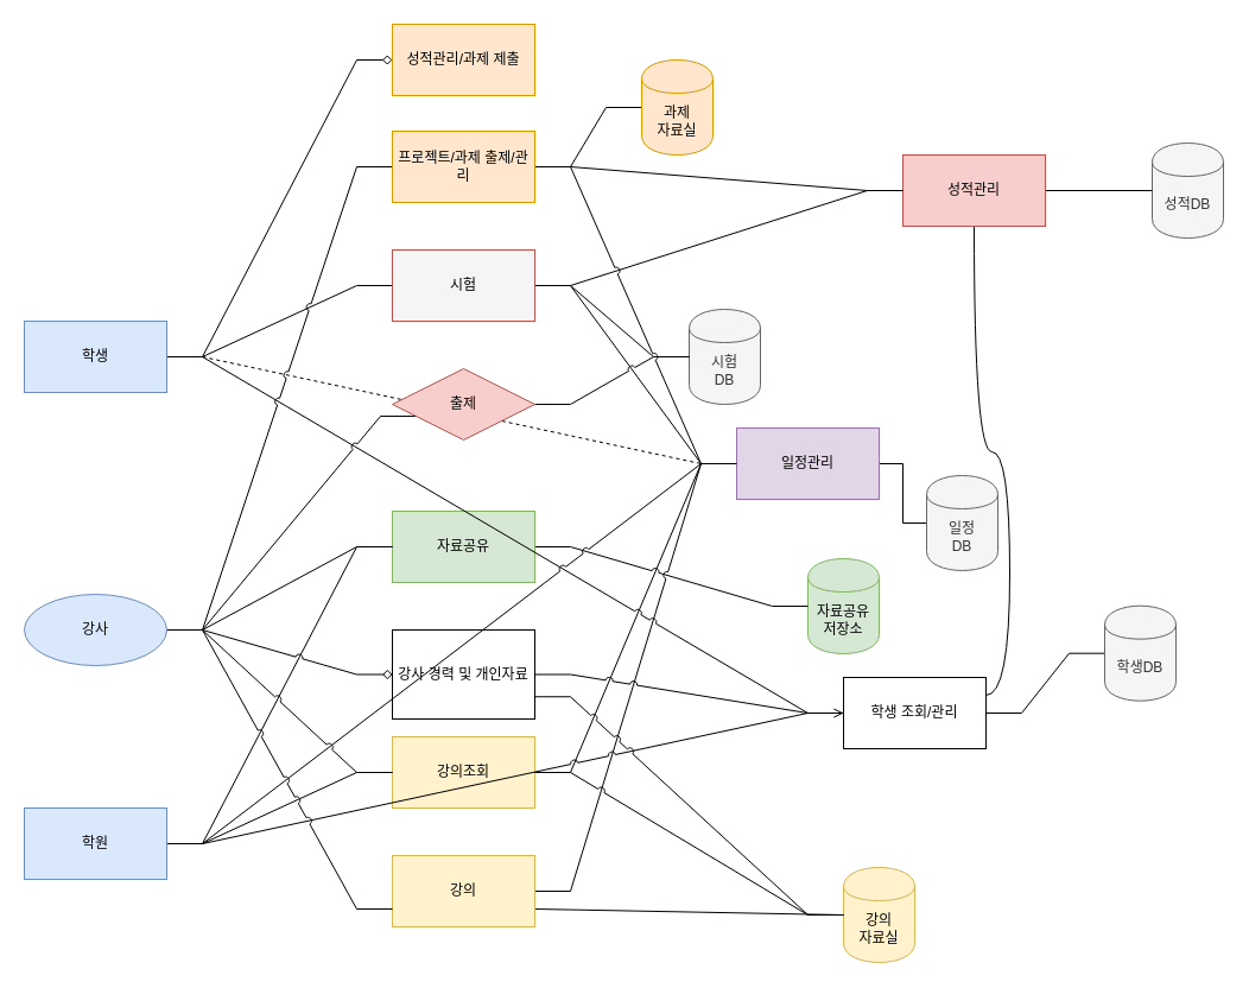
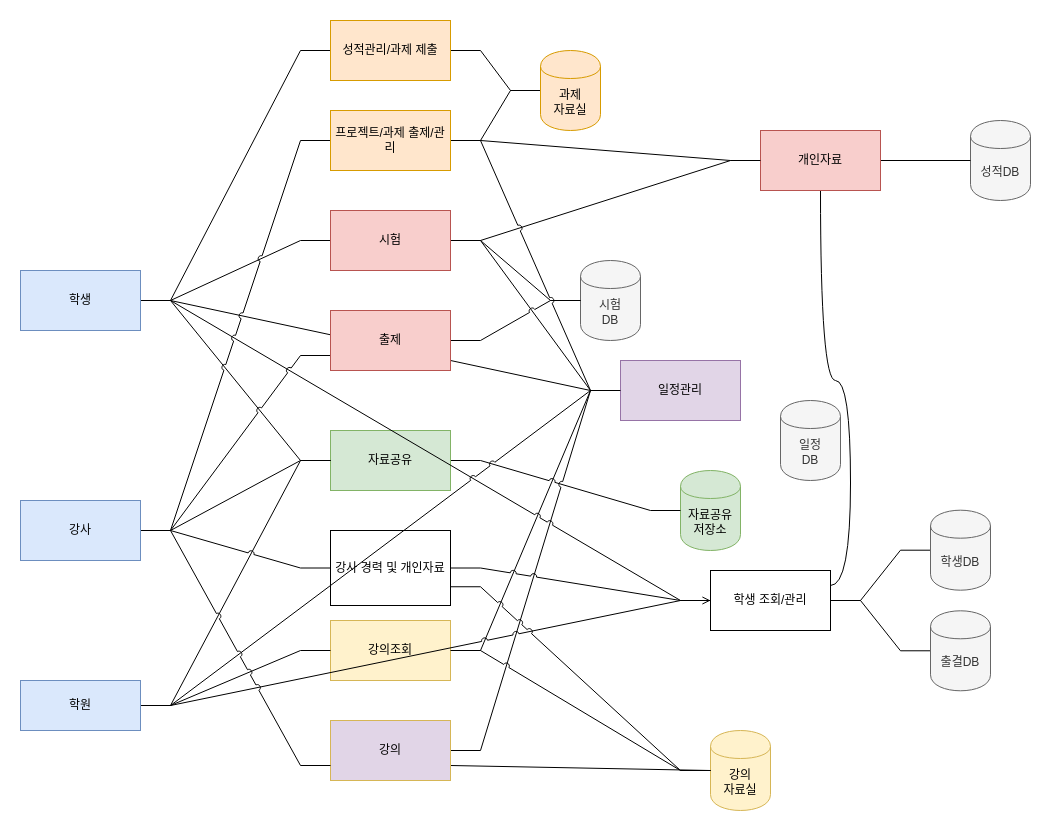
  <mxCell id="0" />
  <mxCell id="1" parent="0" />
  <mxCell id="2" value="시험&lt;br&gt;DB" style="shape=cylinder;whiteSpace=wrap;html=1;boundedLbl=1;backgroundOutline=1;fillColor=#f5f5f5;strokeColor=#666666;fontColor=#333333;" parent="1" vertex="1"><mxGeometry x="580" y="260" width="60" height="80" as="geometry" /></mxCell>
  <mxCell id="3" value="자료공유&lt;br&gt;저장소" style="shape=cylinder;whiteSpace=wrap;html=1;boundedLbl=1;backgroundOutline=1;fillColor=#d5e8d4;strokeColor=#82b366;" parent="1" vertex="1"><mxGeometry x="680" width="60" height="80" as="geometry" y="470" /></mxCell>
  <mxCell id="4" value="강의&lt;br&gt;자료실" style="shape=cylinder;whiteSpace=wrap;html=1;boundedLbl=1;backgroundOutline=1;fillColor=#fff2cc;strokeColor=#d6b656;" parent="1" vertex="1"><mxGeometry x="710" y="730" width="60" height="80" as="geometry" /></mxCell>
  <mxCell id="5" value="강사 경력 및 개인자료" style="rounded=0;whiteSpace=wrap;html=1;" parent="1" vertex="1"><mxGeometry x="330" y="530" width="120" height="75" as="geometry" /></mxCell>
  <mxCell id="6" style="edgeStyle=entityRelationEdgeStyle;rounded=0;jumpStyle=arc;orthogonalLoop=1;jettySize=auto;html=1;exitX=1;exitY=0.5;exitDx=0;exitDy=0;entryX=0;entryY=0.5;entryDx=0;entryDy=0;startArrow=none;startFill=0;endArrow=none;endFill=0;strokeColor=#000000;" parent="1" source="7" target="50" edge="1"><mxGeometry relative="1" as="geometry" /></mxCell>
  <mxCell id="7" value="강의조회" style="rounded=0;whiteSpace=wrap;html=1;fillColor=#fff2cc;strokeColor=#d6b656;" parent="1" vertex="1"><mxGeometry x="330" y="620" width="120" height="60" as="geometry" /></mxCell>
  <mxCell id="8" style="edgeStyle=entityRelationEdgeStyle;rounded=0;jumpStyle=arc;orthogonalLoop=1;jettySize=auto;html=1;exitX=1;exitY=0.5;exitDx=0;exitDy=0;entryX=0;entryY=0.5;entryDx=0;entryDy=0;startArrow=none;startFill=0;endArrow=none;endFill=0;" parent="1" source="9" target="3" edge="1"><mxGeometry relative="1" as="geometry" /></mxCell>
  <mxCell id="9" value="자료공유" style="rounded=0;whiteSpace=wrap;html=1;fillColor=#d5e8d4;strokeColor=#82b366;" parent="1" vertex="1"><mxGeometry x="330" y="430" width="120" height="60" as="geometry" /></mxCell>
  <mxCell id="10" style="edgeStyle=entityRelationEdgeStyle;rounded=0;jumpStyle=arc;orthogonalLoop=1;jettySize=auto;html=1;exitX=1;exitY=0.75;exitDx=0;exitDy=0;entryX=0;entryY=0.5;entryDx=0;entryDy=0;startArrow=none;startFill=0;endArrow=none;endFill=0;" parent="1" source="12" target="4" edge="1"><mxGeometry relative="1" as="geometry"><mxPoint x="570" y="660" as="targetPoint" /></mxGeometry></mxCell>
  <mxCell id="11" style="edgeStyle=entityRelationEdgeStyle;rounded=0;jumpStyle=arc;orthogonalLoop=1;jettySize=auto;html=1;exitX=1;exitY=0.5;exitDx=0;exitDy=0;entryX=0;entryY=0.5;entryDx=0;entryDy=0;startArrow=none;startFill=0;endArrow=none;endFill=0;strokeColor=#000000;" parent="1" source="12" target="50" edge="1"><mxGeometry relative="1" as="geometry" /></mxCell>
- <mxCell id="12" value="강의" style="rounded=0;whiteSpace=wrap;html=1;fillColor=#fff2cc;strokeColor=#d6b656;" parent="1" vertex="1"><mxGeometry x="330" y="720" width="120" height="60" as="geometry" /></mxCell>
+ <mxCell id="12" value="강의" style="rounded=0;whiteSpace=wrap;html=1;fillColor=#e1d5e7;strokeColor=#d6b656;" parent="1" vertex="1"><mxGeometry x="330" y="720" width="120" height="60" as="geometry" /></mxCell>
+ <mxCell id="13" style="edgeStyle=entityRelationEdgeStyle;rounded=0;jumpStyle=arc;orthogonalLoop=1;jettySize=auto;html=1;exitX=1;exitY=0.5;exitDx=0;exitDy=0;entryX=0;entryY=0.5;entryDx=0;entryDy=0;startArrow=none;startFill=0;endArrow=none;endFill=0;" parent="1" source="15" target="34" edge="1"><mxGeometry relative="1" as="geometry" /></mxCell>
  <mxCell id="14" style="edgeStyle=entityRelationEdgeStyle;rounded=0;jumpStyle=arc;orthogonalLoop=1;jettySize=auto;html=1;exitX=1;exitY=0.5;exitDx=0;exitDy=0;entryX=0;entryY=0.5;entryDx=0;entryDy=0;startArrow=none;startFill=0;endArrow=none;endFill=0;" parent="1" source="15" target="48" edge="1"><mxGeometry relative="1" as="geometry" /></mxCell>
  <mxCell id="15" value="학생 조회/관리" style="rounded=0;whiteSpace=wrap;html=1;" parent="1" vertex="1"><mxGeometry x="710" y="570" width="120" height="60" as="geometry" /></mxCell>
  <mxCell id="16" style="edgeStyle=entityRelationEdgeStyle;rounded=0;jumpStyle=arc;orthogonalLoop=1;jettySize=auto;html=1;exitX=1;exitY=0.5;exitDx=0;exitDy=0;entryX=0;entryY=0.5;entryDx=0;entryDy=0;startArrow=none;startFill=0;endArrow=none;endFill=0;" parent="1" source="21" target="15" edge="1"><mxGeometry relative="1" as="geometry" /></mxCell>
  <mxCell id="17" style="edgeStyle=entityRelationEdgeStyle;rounded=0;jumpStyle=arc;orthogonalLoop=1;jettySize=auto;html=1;exitX=1;exitY=0.5;exitDx=0;exitDy=0;entryX=0;entryY=0.5;entryDx=0;entryDy=0;startArrow=none;startFill=0;endArrow=none;endFill=0;" parent="1" source="21" target="40" edge="1"><mxGeometry relative="1" as="geometry" /></mxCell>
- <mxCell id="19" style="edgeStyle=entityRelationEdgeStyle;rounded=0;jumpStyle=arc;orthogonalLoop=1;jettySize=auto;html=1;exitX=1;exitY=0.5;exitDx=0;exitDy=0;entryX=0;entryY=0.5;entryDx=0;entryDy=0;startArrow=none;startFill=0;endArrow=none;endFill=0;strokeColor=#000000;dashed=1;" parent="1" source="21" target="50" edge="1"><mxGeometry relative="1" as="geometry" /></mxCell>
- <mxCell id="20" style="edgeStyle=entityRelationEdgeStyle;rounded=0;jumpStyle=arc;orthogonalLoop=1;jettySize=auto;html=1;exitX=1;exitY=0.5;exitDx=0;exitDy=0;entryX=0;entryY=0.5;entryDx=0;entryDy=0;startArrow=none;startFill=0;endArrow=diamond;endFill=0;" parent="1" source="21" target="53" edge="1"><mxGeometry relative="1" as="geometry" /></mxCell>
+ <mxCell id="18" style="edgeStyle=entityRelationEdgeStyle;rounded=0;jumpStyle=arc;orthogonalLoop=1;jettySize=auto;html=1;exitX=1;exitY=0.5;exitDx=0;exitDy=0;entryX=0;entryY=0.5;entryDx=0;entryDy=0;startArrow=none;startFill=0;endArrow=none;endFill=0;" parent="1" source="21" target="9" edge="1"><mxGeometry relative="1" as="geometry" /></mxCell>
+ <mxCell id="19" style="edgeStyle=entityRelationEdgeStyle;rounded=0;jumpStyle=arc;orthogonalLoop=1;jettySize=auto;html=1;exitX=1;exitY=0.5;exitDx=0;exitDy=0;entryX=0;entryY=0.5;entryDx=0;entryDy=0;startArrow=none;startFill=0;endArrow=none;endFill=0;strokeColor=#000000;" parent="1" source="21" target="50" edge="1"><mxGeometry relative="1" as="geometry" /></mxCell>
+ <mxCell id="20" style="edgeStyle=entityRelationEdgeStyle;rounded=0;jumpStyle=arc;orthogonalLoop=1;jettySize=auto;html=1;exitX=1;exitY=0.5;exitDx=0;exitDy=0;entryX=0;entryY=0.5;entryDx=0;entryDy=0;startArrow=none;startFill=0;endArrow=none;endFill=0;" parent="1" source="21" target="53" edge="1"><mxGeometry relative="1" as="geometry" /></mxCell>
  <mxCell id="21" value="학생" style="rounded=0;whiteSpace=wrap;html=1;fillColor=#dae8fc;strokeColor=#6c8ebf;" parent="1" vertex="1"><mxGeometry x="20" y="270" width="120" height="60" as="geometry" /></mxCell>
  <mxCell id="22" style="edgeStyle=entityRelationEdgeStyle;rounded=0;jumpStyle=arc;orthogonalLoop=1;jettySize=auto;html=1;exitX=1;exitY=0.5;exitDx=0;exitDy=0;entryX=0;entryY=0.5;entryDx=0;entryDy=0;startArrow=none;startFill=0;endArrow=none;endFill=0;" parent="1" source="26" target="7" edge="1"><mxGeometry relative="1" as="geometry" /></mxCell>
  <mxCell id="23" style="edgeStyle=entityRelationEdgeStyle;rounded=0;jumpStyle=arc;orthogonalLoop=1;jettySize=auto;html=1;exitX=1;exitY=0.5;exitDx=0;exitDy=0;entryX=0;entryY=0.5;entryDx=0;entryDy=0;startArrow=none;startFill=0;endArrow=open;endFill=0;" parent="1" source="26" target="15" edge="1"><mxGeometry relative="1" as="geometry" /></mxCell>
  <mxCell id="24" style="edgeStyle=entityRelationEdgeStyle;rounded=0;jumpStyle=arc;orthogonalLoop=1;jettySize=auto;html=1;exitX=1;exitY=0.5;exitDx=0;exitDy=0;entryX=0;entryY=0.5;entryDx=0;entryDy=0;startArrow=none;startFill=0;endArrow=none;endFill=0;" parent="1" source="26" target="9" edge="1"><mxGeometry relative="1" as="geometry" /></mxCell>
  <mxCell id="25" style="edgeStyle=entityRelationEdgeStyle;rounded=0;jumpStyle=arc;orthogonalLoop=1;jettySize=auto;html=1;exitX=1;exitY=0.5;exitDx=0;exitDy=0;entryX=0;entryY=0.5;entryDx=0;entryDy=0;startArrow=none;startFill=0;endArrow=none;endFill=0;strokeColor=#000000;" parent="1" source="26" target="50" edge="1"><mxGeometry relative="1" as="geometry" /></mxCell>
- <mxCell id="26" value="학원" style="rounded=0;whiteSpace=wrap;html=1;fillColor=#dae8fc;strokeColor=#6c8ebf;" parent="1" vertex="1"><mxGeometry x="20" y="680" width="120" height="60" as="geometry" /></mxCell>
- <mxCell id="27" style="edgeStyle=entityRelationEdgeStyle;rounded=0;jumpStyle=arc;orthogonalLoop=1;jettySize=auto;html=1;exitX=1;exitY=0.5;exitDx=0;exitDy=0;entryX=0;entryY=0.5;entryDx=0;entryDy=0;startArrow=none;startFill=0;endArrow=diamond;endFill=0;" parent="1" source="33" target="5" edge="1"><mxGeometry relative="1" as="geometry" /></mxCell>
+ <mxCell id="26" value="학원" style="rounded=0;whiteSpace=wrap;html=1;fillColor=#dae8fc;strokeColor=#6c8ebf;" parent="1" vertex="1"><mxGeometry x="20" y="680" width="120" height="50" as="geometry" /></mxCell>
+ <mxCell id="27" style="edgeStyle=entityRelationEdgeStyle;rounded=0;jumpStyle=arc;orthogonalLoop=1;jettySize=auto;html=1;exitX=1;exitY=0.5;exitDx=0;exitDy=0;entryX=0;entryY=0.5;entryDx=0;entryDy=0;startArrow=none;startFill=0;endArrow=none;endFill=0;" parent="1" source="33" target="5" edge="1"><mxGeometry relative="1" as="geometry" /></mxCell>
  <mxCell id="28" style="edgeStyle=entityRelationEdgeStyle;rounded=0;jumpStyle=arc;orthogonalLoop=1;jettySize=auto;html=1;exitX=1;exitY=0.5;exitDx=0;exitDy=0;entryX=0;entryY=0.75;entryDx=0;entryDy=0;startArrow=none;startFill=0;endArrow=none;endFill=0;" parent="1" source="33" target="45" edge="1"><mxGeometry relative="1" as="geometry" /></mxCell>
- <mxCell id="29" style="edgeStyle=entityRelationEdgeStyle;rounded=0;jumpStyle=arc;orthogonalLoop=1;jettySize=auto;html=1;exitX=1;exitY=0.5;exitDx=0;exitDy=0;entryX=0;entryY=0.5;entryDx=0;entryDy=0;startArrow=none;startFill=0;endArrow=none;endFill=0;" parent="1" source="33" target="7" edge="1"><mxGeometry relative="1" as="geometry" /></mxCell>
  <mxCell id="30" style="edgeStyle=entityRelationEdgeStyle;rounded=0;jumpStyle=arc;orthogonalLoop=1;jettySize=auto;html=1;exitX=1;exitY=0.5;exitDx=0;exitDy=0;entryX=0;entryY=0.75;entryDx=0;entryDy=0;startArrow=none;startFill=0;endArrow=none;endFill=0;" parent="1" source="33" target="12" edge="1"><mxGeometry relative="1" as="geometry" /></mxCell>
  <mxCell id="31" style="edgeStyle=entityRelationEdgeStyle;rounded=0;jumpStyle=arc;orthogonalLoop=1;jettySize=auto;html=1;exitX=1;exitY=0.5;exitDx=0;exitDy=0;startArrow=none;startFill=0;endArrow=none;endFill=0;entryX=0;entryY=0.5;entryDx=0;entryDy=0;" parent="1" source="33" target="9" edge="1"><mxGeometry relative="1" as="geometry"><mxPoint x="320" y="460" as="targetPoint" /></mxGeometry></mxCell>
  <mxCell id="32" style="edgeStyle=entityRelationEdgeStyle;rounded=0;jumpStyle=arc;orthogonalLoop=1;jettySize=auto;html=1;exitX=1;exitY=0.5;exitDx=0;exitDy=0;entryX=0;entryY=0.5;entryDx=0;entryDy=0;startArrow=none;startFill=0;endArrow=none;endFill=0;" parent="1" source="33" target="57" edge="1"><mxGeometry relative="1" as="geometry" /></mxCell>
- <mxCell id="33" value="강사" style="ellipse;whiteSpace=wrap;html=1;fillColor=#dae8fc;strokeColor=#6c8ebf;" parent="1" vertex="1"><mxGeometry x="20" y="500" width="120" height="60" as="geometry" /></mxCell>
+ <mxCell id="33" value="강사" style="rounded=0;whiteSpace=wrap;html=1;fillColor=#dae8fc;strokeColor=#6c8ebf;" parent="1" vertex="1"><mxGeometry x="20" y="500" width="120" height="60" as="geometry" /></mxCell>
+ <mxCell id="34" value="출결DB" style="shape=cylinder;whiteSpace=wrap;html=1;boundedLbl=1;backgroundOutline=1;fillColor=#f5f5f5;strokeColor=#666666;fontColor=#333333;" parent="1" vertex="1"><mxGeometry x="930" y="610.29" width="60" height="80" as="geometry" /></mxCell>
  <mxCell id="35" value="성적DB" style="shape=cylinder;whiteSpace=wrap;html=1;boundedLbl=1;backgroundOutline=1;fillColor=#f5f5f5;strokeColor=#666666;fontColor=#333333;" parent="1" vertex="1"><mxGeometry x="970" y="120" width="60" height="80" as="geometry" /></mxCell>
  <mxCell id="36" style="edgeStyle=entityRelationEdgeStyle;rounded=0;jumpStyle=arc;orthogonalLoop=1;jettySize=auto;html=1;exitX=1;exitY=0.5;exitDx=0;exitDy=0;entryX=0;entryY=0.5;entryDx=0;entryDy=0;startArrow=none;startFill=0;endArrow=none;endFill=0;" parent="1" source="7" target="4" edge="1"><mxGeometry relative="1" as="geometry" /></mxCell>
  <mxCell id="37" style="edgeStyle=entityRelationEdgeStyle;rounded=0;jumpStyle=arc;orthogonalLoop=1;jettySize=auto;html=1;exitX=1;exitY=0.5;exitDx=0;exitDy=0;entryX=0;entryY=0.5;entryDx=0;entryDy=0;startArrow=none;startFill=0;endArrow=none;endFill=0;" parent="1" source="40" target="2" edge="1"><mxGeometry relative="1" as="geometry" /></mxCell>
  <mxCell id="38" style="edgeStyle=entityRelationEdgeStyle;rounded=0;jumpStyle=arc;orthogonalLoop=1;jettySize=auto;html=1;exitX=1;exitY=0.5;exitDx=0;exitDy=0;entryX=0;entryY=0.5;entryDx=0;entryDy=0;startArrow=none;startFill=0;endArrow=none;endFill=0;" parent="1" source="40" target="43" edge="1"><mxGeometry relative="1" as="geometry" /></mxCell>
  <mxCell id="39" style="edgeStyle=entityRelationEdgeStyle;rounded=0;jumpStyle=arc;orthogonalLoop=1;jettySize=auto;html=1;exitX=1;exitY=0.5;exitDx=0;exitDy=0;entryX=0;entryY=0.5;entryDx=0;entryDy=0;startArrow=none;startFill=0;endArrow=none;endFill=0;strokeColor=#000000;" parent="1" source="40" target="50" edge="1"><mxGeometry relative="1" as="geometry" /></mxCell>
- <mxCell id="40" value="시험" style="rounded=0;whiteSpace=wrap;html=1;fillColor=#f5f5f5;strokeColor=#b85450;" parent="1" vertex="1"><mxGeometry x="330" y="210" width="120" height="60" as="geometry" /></mxCell>
+ <mxCell id="40" value="시험" style="rounded=0;whiteSpace=wrap;html=1;fillColor=#f8cecc;strokeColor=#b85450;" parent="1" vertex="1"><mxGeometry x="330" y="210" width="120" height="60" as="geometry" /></mxCell>
  <mxCell id="41" style="edgeStyle=entityRelationEdgeStyle;rounded=0;jumpStyle=arc;orthogonalLoop=1;jettySize=auto;html=1;exitX=1;exitY=0.5;exitDx=0;exitDy=0;entryX=0;entryY=0.5;entryDx=0;entryDy=0;startArrow=none;startFill=0;endArrow=none;endFill=0;" parent="1" source="43" target="35" edge="1"><mxGeometry relative="1" as="geometry" /></mxCell>
  <mxCell id="42" style="edgeStyle=orthogonalEdgeStyle;curved=1;rounded=0;orthogonalLoop=1;jettySize=auto;html=1;exitX=0.5;exitY=1;exitDx=0;exitDy=0;entryX=1;entryY=0.25;entryDx=0;entryDy=0;endArrow=none;endFill=0;" edge="1" parent="1" source="43" target="15"><mxGeometry relative="1" as="geometry" /></mxCell>
- <mxCell id="43" value="성적관리" style="rounded=0;whiteSpace=wrap;html=1;fillColor=#f8cecc;strokeColor=#b85450;" parent="1" vertex="1"><mxGeometry x="760" y="130" width="120" height="60" as="geometry" /></mxCell>
+ <mxCell id="43" value="개인자료" style="rounded=0;whiteSpace=wrap;html=1;fillColor=#f8cecc;strokeColor=#b85450;" parent="1" vertex="1"><mxGeometry x="760" y="130" width="120" height="60" as="geometry" /></mxCell>
  <mxCell id="44" style="edgeStyle=entityRelationEdgeStyle;rounded=0;jumpStyle=arc;orthogonalLoop=1;jettySize=auto;html=1;exitX=1;exitY=0.5;exitDx=0;exitDy=0;entryX=0;entryY=0.5;entryDx=0;entryDy=0;startArrow=none;startFill=0;endArrow=none;endFill=0;" parent="1" source="45" target="2" edge="1"><mxGeometry relative="1" as="geometry" /></mxCell>
- <mxCell id="45" value="출제" style="rhombus;whiteSpace=wrap;html=1;fillColor=#f8cecc;strokeColor=#b85450;" parent="1" vertex="1"><mxGeometry x="330" y="310" width="120" height="60" as="geometry" /></mxCell>
+ <mxCell id="45" value="출제" style="rounded=0;whiteSpace=wrap;html=1;fillColor=#f8cecc;strokeColor=#b85450;" parent="1" vertex="1"><mxGeometry x="330" y="310" width="120" height="60" as="geometry" /></mxCell>
  <mxCell id="46" style="edgeStyle=entityRelationEdgeStyle;rounded=0;jumpStyle=arc;orthogonalLoop=1;jettySize=auto;html=1;exitX=1;exitY=0.5;exitDx=0;exitDy=0;entryX=0;entryY=0.5;entryDx=0;entryDy=0;startArrow=none;startFill=0;endArrow=none;endFill=0;" parent="1" source="5" target="15" edge="1"><mxGeometry relative="1" as="geometry" /></mxCell>
  <mxCell id="47" style="edgeStyle=entityRelationEdgeStyle;rounded=0;jumpStyle=arc;orthogonalLoop=1;jettySize=auto;html=1;exitX=1;exitY=0.75;exitDx=0;exitDy=0;entryX=0;entryY=0.5;entryDx=0;entryDy=0;startArrow=none;startFill=0;endArrow=none;endFill=0;" parent="1" source="5" target="4" edge="1"><mxGeometry relative="1" as="geometry"><mxPoint x="570" y="660" as="targetPoint" /></mxGeometry></mxCell>
  <mxCell id="48" value="학생DB" style="shape=cylinder;whiteSpace=wrap;html=1;boundedLbl=1;backgroundOutline=1;fillColor=#f5f5f5;strokeColor=#666666;fontColor=#333333;" parent="1" vertex="1"><mxGeometry x="930" y="509.7" width="60" height="80" as="geometry" /></mxCell>
- <mxCell id="49" style="edgeStyle=orthogonalEdgeStyle;rounded=0;orthogonalLoop=1;jettySize=auto;html=1;exitX=1;exitY=0.5;exitDx=0;exitDy=0;entryX=0;entryY=0.5;entryDx=0;entryDy=0;endArrow=none;endFill=0;" edge="1" parent="1" source="50" target="51"><mxGeometry relative="1" as="geometry" /></mxCell>
  <mxCell id="50" value="일정관리" style="rounded=0;whiteSpace=wrap;html=1;fillColor=#e1d5e7;strokeColor=#9673a6;" parent="1" vertex="1"><mxGeometry x="620" y="360" width="120" height="60" as="geometry" /></mxCell>
  <mxCell id="51" value="일정&lt;br&gt;DB" style="shape=cylinder;whiteSpace=wrap;html=1;boundedLbl=1;backgroundOutline=1;fillColor=#f5f5f5;strokeColor=#666666;fontColor=#333333;" parent="1" vertex="1"><mxGeometry x="780" y="400" width="60" height="80" as="geometry" /></mxCell>
+ <mxCell id="52" style="edgeStyle=entityRelationEdgeStyle;rounded=0;jumpStyle=arc;orthogonalLoop=1;jettySize=auto;html=1;exitX=1;exitY=0.5;exitDx=0;exitDy=0;entryX=0;entryY=0.5;entryDx=0;entryDy=0;startArrow=none;startFill=0;endArrow=none;endFill=0;strokeColor=#000000;" parent="1" source="53" target="58" edge="1"><mxGeometry relative="1" as="geometry" /></mxCell>
  <mxCell id="53" value="성적관리/과제 제출" style="rounded=0;whiteSpace=wrap;html=1;fillColor=#ffe6cc;strokeColor=#d79b00;" parent="1" vertex="1"><mxGeometry x="330" y="20" width="120" height="60" as="geometry" /></mxCell>
  <mxCell id="54" style="edgeStyle=entityRelationEdgeStyle;rounded=0;jumpStyle=arc;orthogonalLoop=1;jettySize=auto;html=1;exitX=1;exitY=0.5;exitDx=0;exitDy=0;entryX=0;entryY=0.5;entryDx=0;entryDy=0;startArrow=none;startFill=0;endArrow=none;endFill=0;strokeColor=#000000;" parent="1" source="57" target="50" edge="1"><mxGeometry relative="1" as="geometry" /></mxCell>
  <mxCell id="55" style="edgeStyle=entityRelationEdgeStyle;rounded=0;jumpStyle=arc;orthogonalLoop=1;jettySize=auto;html=1;exitX=1;exitY=0.5;exitDx=0;exitDy=0;entryX=0;entryY=0.5;entryDx=0;entryDy=0;startArrow=none;startFill=0;endArrow=none;endFill=0;strokeColor=#000000;" parent="1" source="57" target="43" edge="1"><mxGeometry relative="1" as="geometry" /></mxCell>
  <mxCell id="56" style="edgeStyle=entityRelationEdgeStyle;rounded=0;jumpStyle=arc;orthogonalLoop=1;jettySize=auto;html=1;exitX=1;exitY=0.5;exitDx=0;exitDy=0;startArrow=none;startFill=0;endArrow=none;endFill=0;strokeColor=#000000;" parent="1" source="57" target="58" edge="1"><mxGeometry relative="1" as="geometry" /></mxCell>
  <mxCell id="57" value="프로젝트/과제 출제/관리" style="rounded=0;whiteSpace=wrap;html=1;fillColor=#ffe6cc;strokeColor=#d79b00;" parent="1" vertex="1"><mxGeometry x="330" y="110" width="120" height="60" as="geometry" /></mxCell>
  <mxCell id="58" value="과제&lt;br&gt;자료실" style="shape=cylinder;whiteSpace=wrap;html=1;boundedLbl=1;backgroundOutline=1;fillColor=#ffe6cc;strokeColor=#d79b00;" parent="1" vertex="1"><mxGeometry x="540" y="50" width="60" height="80" as="geometry" /></mxCell>
